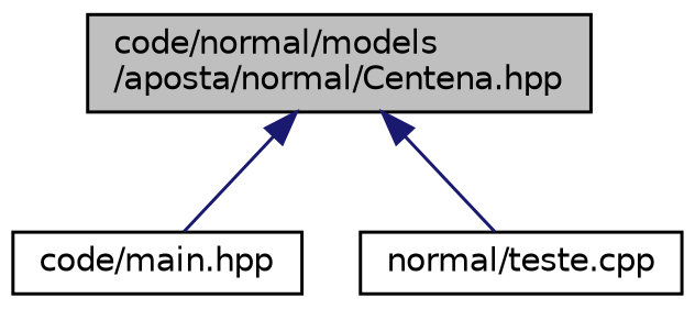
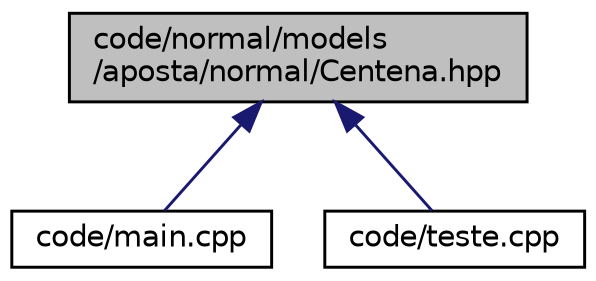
  digraph {
    node [color=black fillcolor=white fontname=Helvetica fontsize=10 shape=record style=filled]
    edge [color=midnightblue dir=back fontname=Helvetica fontsize=10 labelfontname=Helvetica labelfontsize=10 style=solid]
    n1 [fillcolor=grey75 fontcolor=black height=0.2 label="code/normal/models\l/aposta/normal/Centena.hpp" width=0.4]
-   n2 [height=0.2 label="code/main.hpp" width=0.4]
-   n3 [height=0.2 label="normal/teste.cpp" width=0.4]
+   n2 [height=0.2 label="code/main.cpp" width=0.4]
+   n3 [height=0.2 label="code/teste.cpp" width=0.4]
    n1 -> n2
    n1 -> n3
  }
